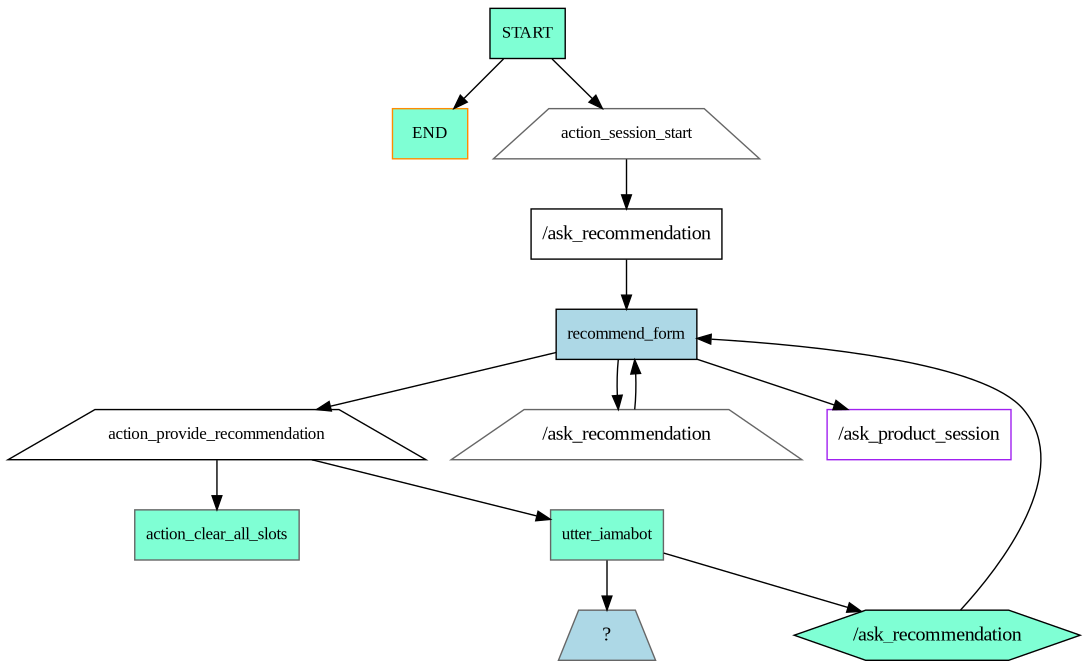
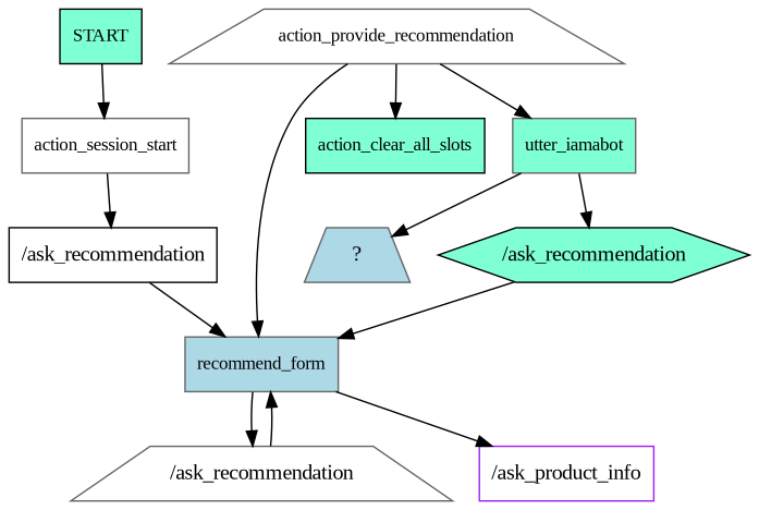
  digraph {
    fontname="Liberation Serif"
    node [color=gray40 fillcolor=aquamarine fontname="Liberation Serif" fontsize=12 shape=box style=filled]
    edge [fontname="Liberation Serif"]
    n1 [color=black label=START]
-   n2 [color=darkorange label=END]
-   n3 [fillcolor=white label=action_session_start shape=trapezium]
+   n3 [fillcolor=white label=action_session_start]
    n4 [color=black fillcolor=white label="/ask_recommendation" fontsize=""]
-   n5 [color=black fillcolor=lightblue label=recommend_form]
-   n6 [color=black fillcolor=white label=action_provide_recommendation shape=trapezium]
+   n5 [fillcolor=lightblue label=recommend_form]
+   n6 [fillcolor=white label=action_provide_recommendation shape=trapezium]
    n7 [fillcolor=white label="/ask_recommendation" shape=trapezium fontsize=""]
-   n8 [color=purple fillcolor=white label="/ask_product_session" fontsize=""]
-   n9 [label=action_clear_all_slots]
+   n8 [color=purple fillcolor=white label="/ask_product_info" fontsize=""]
+   n9 [color=black label=action_clear_all_slots]
    n10 [label=utter_iamabot]
    n11 [fillcolor=lightblue label="  ?  " shape=trapezium fontsize=""]
    n12 [color=black label="/ask_recommendation" shape=hexagon fontsize=""]
-   n1 -> n2
    n1 -> n3
    n3 -> n4
    n4 -> n5
-   n5 -> n6
+   n6 -> n5
    n5 -> n7
    n5 -> n8
    n6 -> n9
    n6 -> n10
    n7 -> n5
    n10 -> n11
    n10 -> n12
    n12 -> n5
  }
